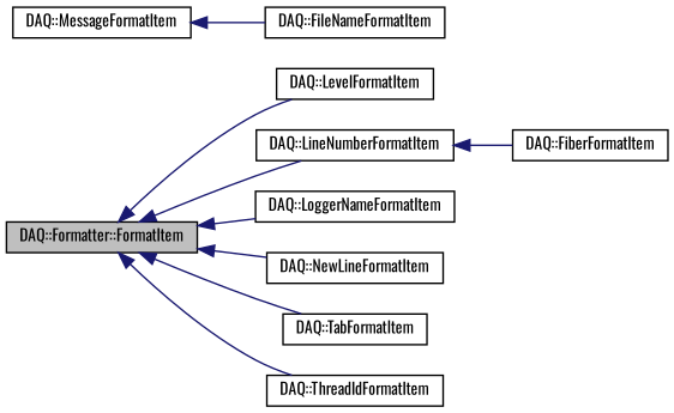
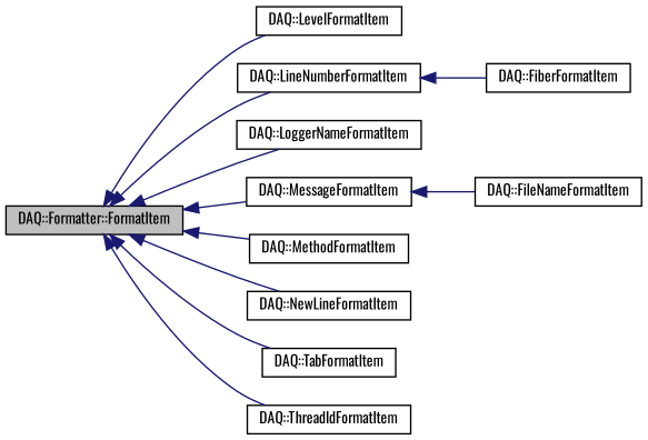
  digraph {
    fontname=Oswald
    rankdir=LR
    node [color=black fillcolor=white fontname=Oswald fontsize=10 shape=record style=filled]
    edge [color=midnightblue dir=back fontname=Oswald fontsize=10 labelfontname=Helvetica labelfontsize=10 style=solid]
    n1 [fillcolor=grey75 fontcolor=black height=0.2 label="DAQ::Formatter::FormatItem" width=0.4]
    n2 [height=0.2 label="DAQ::LevelFormatItem" width=0.4]
    n3 [height=0.2 label="DAQ::LineNumberFormatItem" width=0.4]
    n4 [height=0.2 label="DAQ::LoggerNameFormatItem" width=0.4]
    n5 [height=0.2 label="DAQ::MessageFormatItem" width=0.4]
+   n6 [height=0.2 label="DAQ::MethodFormatItem" width=0.4]
    n7 [height=0.2 label="DAQ::NewLineFormatItem" width=0.4]
    n8 [height=0.2 label="DAQ::TabFormatItem" width=0.4]
    n9 [height=0.2 label="DAQ::ThreadIdFormatItem" width=0.4]
    n10 [height=0.2 label="DAQ::FiberFormatItem" width=0.4]
    n11 [height=0.2 label="DAQ::FileNameFormatItem" width=0.4]
    n1 -> n2
    n1 -> n3
    n1 -> n4
+   n1 -> n5
+   n1 -> n6
    n1 -> n7
    n1 -> n8
    n1 -> n9
    n3 -> n10
    n5 -> n11
  }
